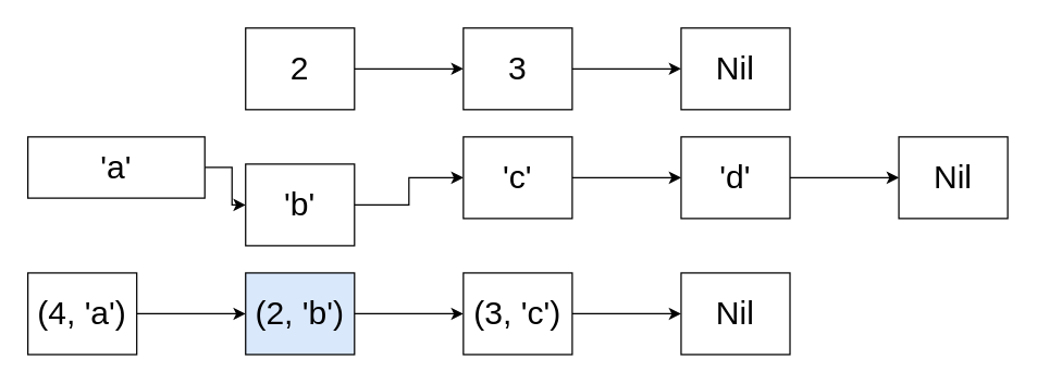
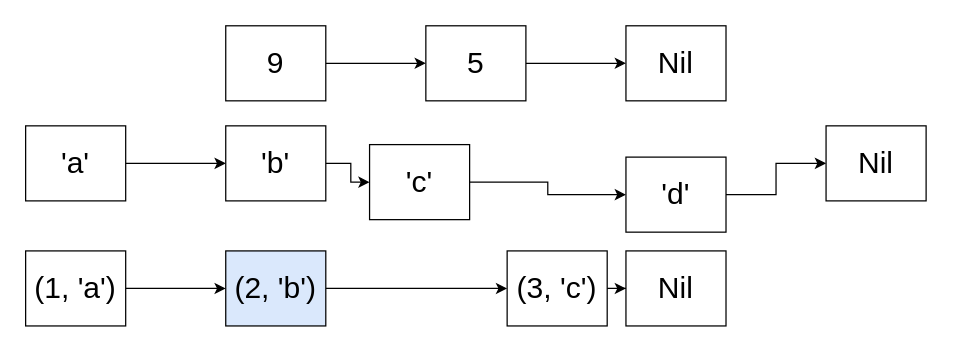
  <mxCell id="0" />
  <mxCell id="1" parent="0" />
  <mxCell id="2" value="" style="edgeStyle=orthogonalEdgeStyle;rounded=0;orthogonalLoop=1;jettySize=auto;html=1;fontSize=24;" edge="1" parent="1" source="3" target="5"><mxGeometry relative="1" as="geometry" /></mxCell>
- <mxCell id="3" value="&lt;span style=&quot;font-size: 24px;&quot;&gt;2&lt;/span&gt;" style="rounded=0;whiteSpace=wrap;html=1;fontSize=24;" vertex="1" parent="1"><mxGeometry x="180" width="80" height="60" as="geometry" y="20" /></mxCell>
+ <mxCell id="3" value="&lt;span style=&quot;font-size: 24px;&quot;&gt;9&lt;/span&gt;" style="rounded=0;whiteSpace=wrap;html=1;fontSize=24;" vertex="1" parent="1"><mxGeometry x="180" width="80" height="60" as="geometry" y="20" /></mxCell>
  <mxCell id="4" value="" style="edgeStyle=orthogonalEdgeStyle;rounded=0;orthogonalLoop=1;jettySize=auto;html=1;" edge="1" parent="1" source="5" target="21"><mxGeometry relative="1" as="geometry" /></mxCell>
- <mxCell id="5" value="&lt;span style=&quot;font-size: 24px;&quot;&gt;3&lt;/span&gt;" style="rounded=0;whiteSpace=wrap;html=1;fontSize=24;" vertex="1" parent="1"><mxGeometry x="340" width="80" height="60" as="geometry" y="20" /></mxCell>
+ <mxCell id="5" value="&lt;span style=&quot;font-size: 24px;&quot;&gt;5&lt;/span&gt;" style="rounded=0;whiteSpace=wrap;html=1;fontSize=24;" vertex="1" parent="1"><mxGeometry x="340" width="80" height="60" as="geometry" y="20" /></mxCell>
  <mxCell id="6" value="" style="edgeStyle=orthogonalEdgeStyle;rounded=0;orthogonalLoop=1;jettySize=auto;html=1;fontSize=24;" edge="1" parent="1" source="7" target="9"><mxGeometry relative="1" as="geometry" /></mxCell>
- <mxCell id="7" value="&lt;span style=&quot;font-size: 24px;&quot;&gt;'a'&lt;/span&gt;" style="rounded=0;whiteSpace=wrap;html=1;fontSize=24;" vertex="1" parent="1"><mxGeometry x="20" y="100" width="130" height="45" as="geometry" /></mxCell>
+ <mxCell id="7" value="&lt;span style=&quot;font-size: 24px;&quot;&gt;'a'&lt;/span&gt;" style="rounded=0;whiteSpace=wrap;html=1;fontSize=24;" vertex="1" parent="1"><mxGeometry y="100" width="80" height="60" as="geometry" x="20" /></mxCell>
  <mxCell id="8" value="" style="edgeStyle=orthogonalEdgeStyle;rounded=0;orthogonalLoop=1;jettySize=auto;html=1;fontSize=24;" edge="1" parent="1" source="9" target="11"><mxGeometry relative="1" as="geometry" /></mxCell>
- <mxCell id="9" value="&lt;span style=&quot;font-size: 24px;&quot;&gt;'b'&lt;/span&gt;" style="rounded=0;whiteSpace=wrap;html=1;fontSize=24;" vertex="1" parent="1"><mxGeometry x="180" y="120" width="80" height="60" as="geometry" /></mxCell>
+ <mxCell id="9" value="&lt;span style=&quot;font-size: 24px;&quot;&gt;'b'&lt;/span&gt;" style="rounded=0;whiteSpace=wrap;html=1;fontSize=24;" vertex="1" parent="1"><mxGeometry x="180" y="100" width="80" height="60" as="geometry" /></mxCell>
  <mxCell id="10" value="" style="edgeStyle=orthogonalEdgeStyle;rounded=0;orthogonalLoop=1;jettySize=auto;html=1;fontSize=24;" edge="1" parent="1" source="11" target="13"><mxGeometry relative="1" as="geometry" /></mxCell>
- <mxCell id="11" value="&lt;span style=&quot;font-size: 24px;&quot;&gt;'c'&lt;/span&gt;" style="rounded=0;whiteSpace=wrap;html=1;fontSize=24;" vertex="1" parent="1"><mxGeometry x="340" y="100" width="80" height="60" as="geometry" /></mxCell>
+ <mxCell id="11" value="&lt;span style=&quot;font-size: 24px;&quot;&gt;'c'&lt;/span&gt;" style="rounded=0;whiteSpace=wrap;html=1;fontSize=24;" vertex="1" parent="1"><mxGeometry x="295" y="115" width="80" height="60" as="geometry" /></mxCell>
  <mxCell id="12" value="" style="edgeStyle=orthogonalEdgeStyle;rounded=0;orthogonalLoop=1;jettySize=auto;html=1;" edge="1" parent="1" source="13" target="22"><mxGeometry relative="1" as="geometry" /></mxCell>
- <mxCell id="13" value="&lt;span style=&quot;font-size: 24px;&quot;&gt;'d'&lt;/span&gt;" style="rounded=0;whiteSpace=wrap;html=1;fontSize=24;" vertex="1" parent="1"><mxGeometry x="500" y="100" width="80" height="60" as="geometry" /></mxCell>
+ <mxCell id="13" value="&lt;span style=&quot;font-size: 24px;&quot;&gt;'d'&lt;/span&gt;" style="rounded=0;whiteSpace=wrap;html=1;fontSize=24;" vertex="1" parent="1"><mxGeometry x="500" y="125" width="80" height="60" as="geometry" /></mxCell>
  <mxCell id="14" value="" style="edgeStyle=orthogonalEdgeStyle;rounded=0;orthogonalLoop=1;jettySize=auto;html=1;fontSize=24;" edge="1" parent="1" source="15" target="17"><mxGeometry relative="1" as="geometry" /></mxCell>
- <mxCell id="15" value="&lt;span style=&quot;font-size: 24px;&quot;&gt;(4, 'a')&lt;/span&gt;" style="rounded=0;whiteSpace=wrap;html=1;fontSize=24;" vertex="1" parent="1"><mxGeometry y="200" width="80" height="60" as="geometry" x="20" /></mxCell>
+ <mxCell id="15" value="&lt;span style=&quot;font-size: 24px;&quot;&gt;(1, 'a')&lt;/span&gt;" style="rounded=0;whiteSpace=wrap;html=1;fontSize=24;" vertex="1" parent="1"><mxGeometry y="200" width="80" height="60" as="geometry" x="20" /></mxCell>
  <mxCell id="16" value="" style="edgeStyle=orthogonalEdgeStyle;rounded=0;orthogonalLoop=1;jettySize=auto;html=1;fontSize=24;" edge="1" parent="1" source="17" target="19"><mxGeometry relative="1" as="geometry" /></mxCell>
  <mxCell id="17" value="&lt;span style=&quot;font-size: 24px;&quot;&gt;(2, 'b')&lt;/span&gt;" style="rounded=0;whiteSpace=wrap;html=1;fontSize=24;fillColor=#dae8fc;" vertex="1" parent="1"><mxGeometry x="180" y="200" width="80" height="60" as="geometry" /></mxCell>
  <mxCell id="18" value="" style="edgeStyle=orthogonalEdgeStyle;rounded=0;orthogonalLoop=1;jettySize=auto;html=1;fontSize=24;" edge="1" parent="1" source="19" target="20"><mxGeometry relative="1" as="geometry" /></mxCell>
- <mxCell id="19" value="&lt;span style=&quot;font-size: 24px;&quot;&gt;(3, 'c')&lt;/span&gt;" style="rounded=0;whiteSpace=wrap;html=1;fontSize=24;" vertex="1" parent="1"><mxGeometry x="340" y="200" width="80" height="60" as="geometry" /></mxCell>
+ <mxCell id="19" value="&lt;span style=&quot;font-size: 24px;&quot;&gt;(3, 'c')&lt;/span&gt;" style="rounded=0;whiteSpace=wrap;html=1;fontSize=24;" vertex="1" parent="1"><mxGeometry x="405" y="200" width="80" height="60" as="geometry" /></mxCell>
  <mxCell id="20" value="&lt;span style=&quot;font-size: 24px;&quot;&gt;Nil&lt;/span&gt;" style="rounded=0;whiteSpace=wrap;html=1;fontSize=24;" vertex="1" parent="1"><mxGeometry x="500" y="200" width="80" height="60" as="geometry" /></mxCell>
  <mxCell id="21" value="Nil" style="rounded=0;whiteSpace=wrap;html=1;fontSize=24;" vertex="1" parent="1"><mxGeometry x="500" width="80" height="60" as="geometry" y="20" /></mxCell>
  <mxCell id="22" value="&lt;span style=&quot;font-size: 24px;&quot;&gt;Nil&lt;/span&gt;" style="rounded=0;whiteSpace=wrap;html=1;fontSize=24;" vertex="1" parent="1"><mxGeometry x="660" y="100" width="80" height="60" as="geometry" /></mxCell>
